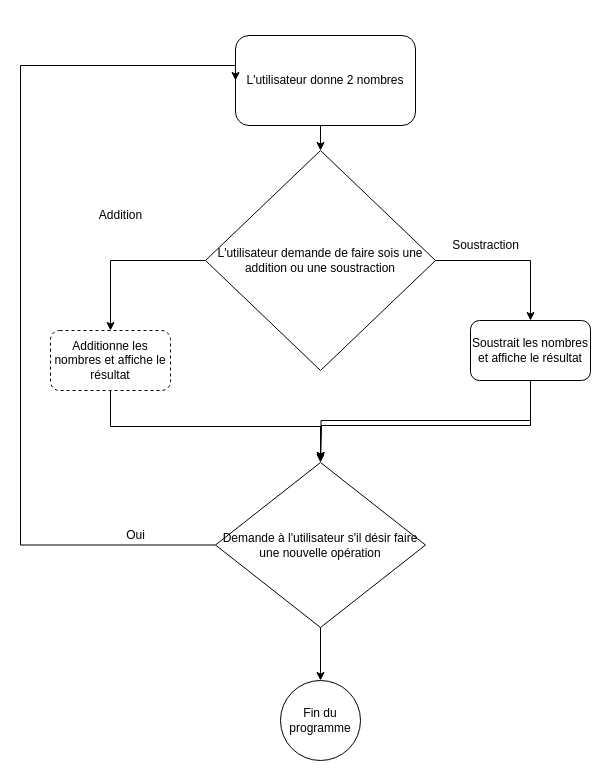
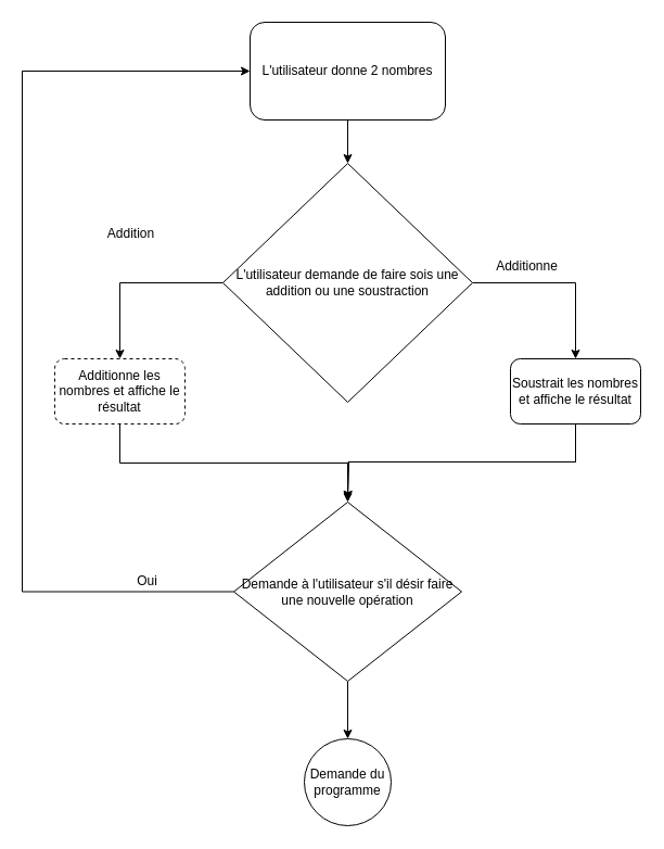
  <mxCell id="0" />
  <mxCell id="1" parent="0" />
  <mxCell id="2" style="edgeStyle=orthogonalEdgeStyle;rounded=0;orthogonalLoop=1;jettySize=auto;html=1;exitX=0.5;exitY=1;exitDx=0;exitDy=0;entryX=0.5;entryY=0;entryDx=0;entryDy=0;" edge="1" parent="1" source="3" target="6"><mxGeometry relative="1" as="geometry" /></mxCell>
- <mxCell id="3" value="L'utilisateur donne 2 nombres" style="rounded=1;whiteSpace=wrap;html=1;" vertex="1" parent="1"><mxGeometry x="235" y="35" width="180" height="90" as="geometry" /></mxCell>
+ <mxCell id="3" value="L'utilisateur donne 2 nombres" style="rounded=1;whiteSpace=wrap;html=1;" vertex="1" parent="1"><mxGeometry x="230" y="20" width="180" height="90" as="geometry" /></mxCell>
  <mxCell id="4" style="edgeStyle=orthogonalEdgeStyle;rounded=0;orthogonalLoop=1;jettySize=auto;html=1;exitX=0;exitY=0.5;exitDx=0;exitDy=0;entryX=0.5;entryY=0;entryDx=0;entryDy=0;" edge="1" parent="1" source="6" target="8"><mxGeometry relative="1" as="geometry" /></mxCell>
  <mxCell id="5" style="edgeStyle=orthogonalEdgeStyle;rounded=0;orthogonalLoop=1;jettySize=auto;html=1;exitX=1;exitY=0.5;exitDx=0;exitDy=0;entryX=0.5;entryY=0;entryDx=0;entryDy=0;" edge="1" parent="1" source="6" target="10"><mxGeometry relative="1" as="geometry" /></mxCell>
  <mxCell id="6" value="L'utilisateur demande de faire sois une addition ou une soustraction" style="rhombus;whiteSpace=wrap;html=1;" vertex="1" parent="1"><mxGeometry x="205" y="150" width="230" height="220" as="geometry" /></mxCell>
  <mxCell id="7" style="edgeStyle=orthogonalEdgeStyle;rounded=0;orthogonalLoop=1;jettySize=auto;html=1;exitX=0.5;exitY=1;exitDx=0;exitDy=0;" edge="1" parent="1" source="8" target="15"><mxGeometry relative="1" as="geometry" /></mxCell>
  <mxCell id="8" value="Additionne les nombres et affiche le résultat" style="rounded=1;whiteSpace=wrap;html=1;dashed=1;" vertex="1" parent="1"><mxGeometry x="50" y="330" width="120" height="60" as="geometry" /></mxCell>
  <mxCell id="9" style="edgeStyle=orthogonalEdgeStyle;rounded=0;orthogonalLoop=1;jettySize=auto;html=1;exitX=0.5;exitY=1;exitDx=0;exitDy=0;" edge="1" parent="1" source="10"><mxGeometry relative="1" as="geometry"><mxPoint x="320" y="460" as="targetPoint" /></mxGeometry></mxCell>
- <mxCell id="10" value="Soustrait les nombres et affiche le résultat" style="rounded=1;whiteSpace=wrap;html=1;" vertex="1" parent="1"><mxGeometry x="470" y="320" width="120" height="60" as="geometry" /></mxCell>
+ <mxCell id="10" value="Soustrait les nombres et affiche le résultat" style="rounded=1;whiteSpace=wrap;html=1;" vertex="1" parent="1"><mxGeometry x="470" y="330" width="120" height="60" as="geometry" /></mxCell>
  <mxCell id="11" value="Addition" style="text;html=1;align=center;verticalAlign=middle;resizable=0;points=[];autosize=1;strokeColor=none;fillColor=none;" vertex="1" parent="1"><mxGeometry x="85" y="200" width="70" height="30" as="geometry" /></mxCell>
- <mxCell id="12" value="Soustraction" style="text;html=1;align=center;verticalAlign=middle;resizable=0;points=[];autosize=1;strokeColor=none;fillColor=none;" vertex="1" parent="1"><mxGeometry x="440" y="230" width="90" height="30" as="geometry" /></mxCell>
+ <mxCell id="12" value="Additionne" style="text;html=1;align=center;verticalAlign=middle;resizable=0;points=[];autosize=1;strokeColor=none;fillColor=none;" vertex="1" parent="1"><mxGeometry x="440" y="230" width="90" height="30" as="geometry" /></mxCell>
  <mxCell id="13" style="edgeStyle=orthogonalEdgeStyle;rounded=0;orthogonalLoop=1;jettySize=auto;html=1;exitX=0;exitY=0.5;exitDx=0;exitDy=0;entryX=0;entryY=0.5;entryDx=0;entryDy=0;" edge="1" parent="1" source="15" target="3"><mxGeometry relative="1" as="geometry"><mxPoint x="200" y="120" as="targetPoint" /><Array as="points"><mxPoint x="20" y="545" /><mxPoint x="20" y="65" /></Array></mxGeometry></mxCell>
  <mxCell id="14" style="edgeStyle=orthogonalEdgeStyle;rounded=0;orthogonalLoop=1;jettySize=auto;html=1;exitX=0.5;exitY=1;exitDx=0;exitDy=0;entryX=0.5;entryY=0;entryDx=0;entryDy=0;" edge="1" parent="1" source="15" target="18"><mxGeometry relative="1" as="geometry"><mxPoint x="320" y="700" as="targetPoint" /></mxGeometry></mxCell>
  <mxCell id="15" value="Demande à l'utilisateur s'il désir faire une nouvelle opération" style="rhombus;whiteSpace=wrap;html=1;" vertex="1" parent="1"><mxGeometry x="215" y="462" width="210" height="165" as="geometry" /></mxCell>
  <mxCell id="16" style="edgeStyle=orthogonalEdgeStyle;rounded=0;orthogonalLoop=1;jettySize=auto;html=1;exitX=0.5;exitY=1;exitDx=0;exitDy=0;" edge="1" parent="1" source="10"><mxGeometry relative="1" as="geometry"><mxPoint x="530" y="390" as="sourcePoint" /><mxPoint x="320" y="460" as="targetPoint" /><Array as="points"><mxPoint x="530" y="425" /><mxPoint x="321" y="425" /></Array></mxGeometry></mxCell>
  <mxCell id="17" value="Oui" style="text;html=1;align=center;verticalAlign=middle;resizable=0;points=[];autosize=1;strokeColor=none;fillColor=none;" vertex="1" parent="1"><mxGeometry x="115" y="520" width="40" height="30" as="geometry" /></mxCell>
- <mxCell id="18" value="Fin du programme" style="ellipse;whiteSpace=wrap;html=1;aspect=fixed;" vertex="1" parent="1"><mxGeometry x="280" y="680" width="80" height="80" as="geometry" /></mxCell>
+ <mxCell id="18" value="Demande du programme" style="ellipse;whiteSpace=wrap;html=1;aspect=fixed;" vertex="1" parent="1"><mxGeometry x="280" y="680" width="80" height="80" as="geometry" /></mxCell>
